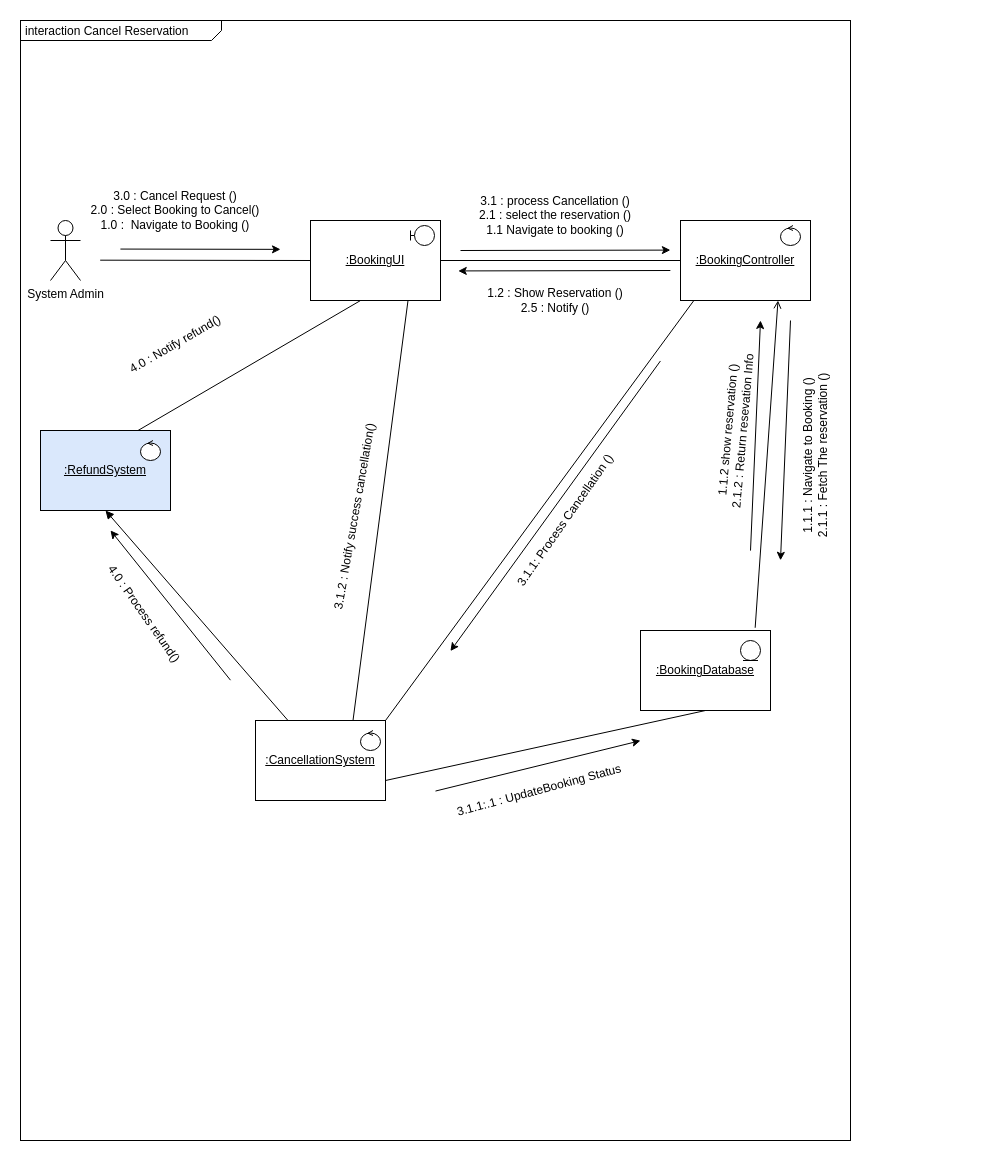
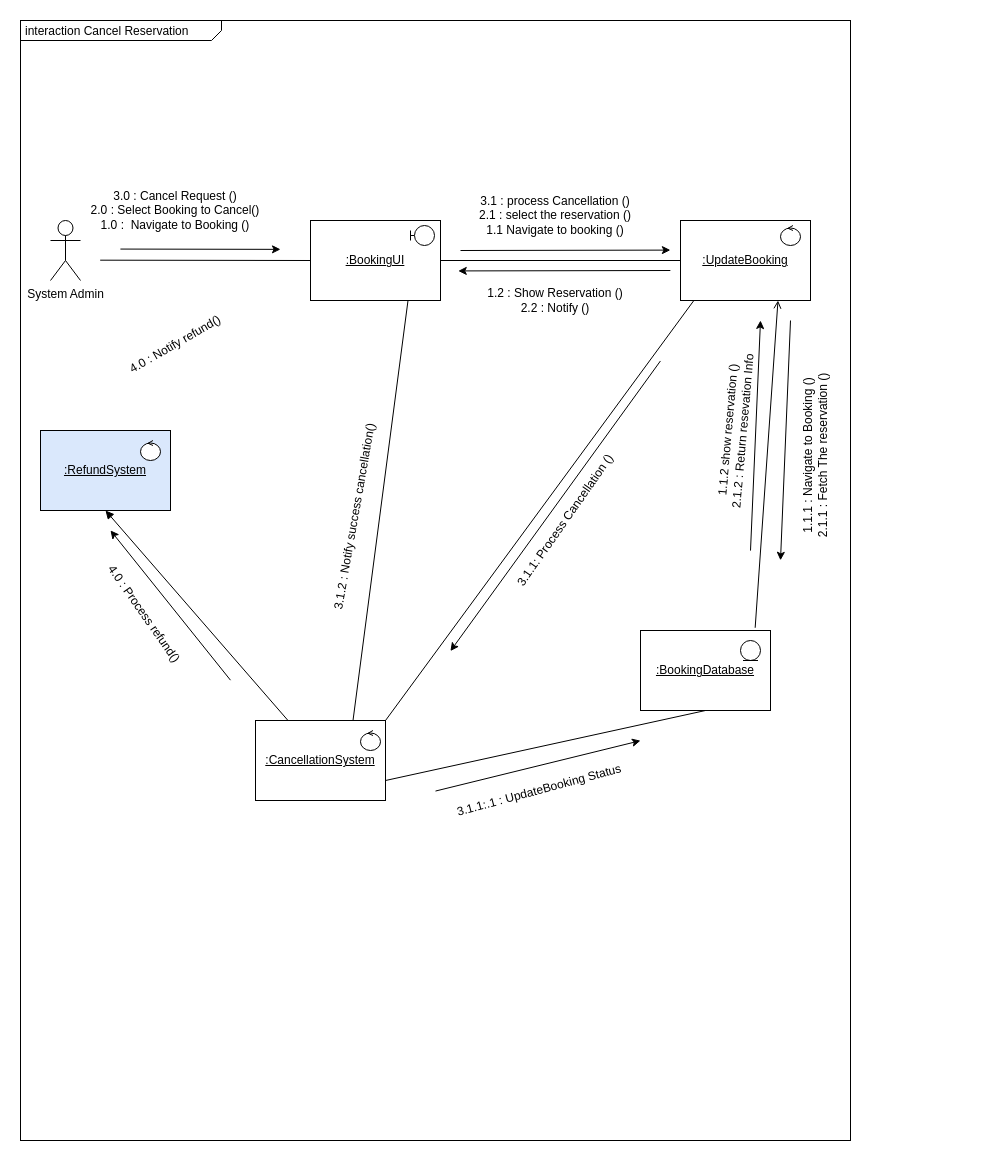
  <mxCell id="0" />
  <mxCell id="1" parent="0" />
  <mxCell id="2" value="&lt;p style=&quot;margin:0px;margin-top:4px;margin-left:5px;text-align:left;&quot;&gt;interaction Cancel Reservation&lt;/p&gt;" style="html=1;shape=mxgraph.sysml.package;overflow=fill;labelX=201;align=left;spacingLeft=5;verticalAlign=top;spacingTop=-3;" vertex="1" parent="1"><mxGeometry x="20" y="20" width="830" height="1120" as="geometry" /></mxCell>
  <mxCell id="3" value="&lt;u&gt;:BookingUI&lt;/u&gt;" style="rounded=0;whiteSpace=wrap;html=1;" vertex="1" parent="1"><mxGeometry x="310" y="220" width="130" height="80" as="geometry" /></mxCell>
  <mxCell id="4" value="" style="shape=umlBoundary;whiteSpace=wrap;html=1;" vertex="1" parent="1"><mxGeometry x="410" y="225" width="24" height="20" as="geometry" /></mxCell>
  <mxCell id="5" value="" style="endArrow=none;html=1;rounded=0;exitX=0;exitY=0.5;exitDx=0;exitDy=0;entryX=0.096;entryY=0.214;entryDx=0;entryDy=0;entryPerimeter=0;" edge="1" parent="1" source="3" target="2"><mxGeometry width="50" height="50" relative="1" as="geometry"><mxPoint x="330" y="270" as="sourcePoint" /><mxPoint x="110.32" y="260.39" as="targetPoint" /></mxGeometry></mxCell>
  <mxCell id="6" value="" style="endArrow=classic;html=1;rounded=0;entryX=0.408;entryY=0.129;entryDx=0;entryDy=0;entryPerimeter=0;" edge="1" parent="1"><mxGeometry width="50" height="50" relative="1" as="geometry"><mxPoint x="119.92" y="248.57" as="sourcePoint" /><mxPoint x="280" y="248.86" as="targetPoint" /></mxGeometry></mxCell>
  <mxCell id="7" value="&lt;div&gt;3.0 : Cancel Request ()&lt;/div&gt;&lt;div&gt;2.0 : Select Booking to Cancel()&lt;/div&gt;1.0 :&amp;nbsp; Navigate to Booking ()&lt;div&gt;&lt;/div&gt;" style="text;html=1;align=center;verticalAlign=middle;whiteSpace=wrap;rounded=0;" vertex="1" parent="1"><mxGeometry x="30" y="195" width="290" height="30" as="geometry" /></mxCell>
- <mxCell id="8" value="&lt;u&gt;:BookingController&lt;/u&gt;" style="rounded=0;whiteSpace=wrap;html=1;" vertex="1" parent="1"><mxGeometry x="680" y="220" width="130" height="80" as="geometry" /></mxCell>
+ <mxCell id="8" value="&lt;u&gt;:UpdateBooking&lt;/u&gt;" style="rounded=0;whiteSpace=wrap;html=1;" vertex="1" parent="1"><mxGeometry x="680" y="220" width="130" height="80" as="geometry" /></mxCell>
  <mxCell id="9" value="" style="endArrow=none;html=1;rounded=0;entryX=1;entryY=0.5;entryDx=0;entryDy=0;exitX=0;exitY=0.5;exitDx=0;exitDy=0;" edge="1" parent="1" source="8" target="3"><mxGeometry width="50" height="50" relative="1" as="geometry"><mxPoint x="630" y="260" as="sourcePoint" /><mxPoint x="440" y="259.41" as="targetPoint" /></mxGeometry></mxCell>
  <mxCell id="10" value="3.1 : process Cancellation ()&lt;div&gt;&lt;/div&gt;&lt;div&gt;2.1 : select the reservation ()&lt;/div&gt;&lt;div&gt;1.1 Navigate to booking ()&lt;/div&gt;" style="text;html=1;align=center;verticalAlign=middle;whiteSpace=wrap;rounded=0;" vertex="1" parent="1"><mxGeometry x="410" y="205" width="290" height="20" as="geometry" /></mxCell>
  <mxCell id="11" value="" style="endArrow=classic;html=1;rounded=0;entryX=0.783;entryY=0.205;entryDx=0;entryDy=0;entryPerimeter=0;" edge="1" parent="1" target="2"><mxGeometry width="50" height="50" relative="1" as="geometry"><mxPoint x="460" y="250" as="sourcePoint" /><mxPoint x="510" y="200" as="targetPoint" /></mxGeometry></mxCell>
  <mxCell id="12" value="" style="endArrow=classic;html=1;rounded=0;exitX=0.795;exitY=0.257;exitDx=0;exitDy=0;exitPerimeter=0;" edge="1" parent="1"><mxGeometry width="50" height="50" relative="1" as="geometry"><mxPoint x="669.85" y="270" as="sourcePoint" /><mxPoint x="457.755" y="270.43" as="targetPoint" /></mxGeometry></mxCell>
- <mxCell id="13" value="1.2 : Show Reservation ()&lt;div&gt;2.5 : Notify ()&lt;/div&gt;" style="text;html=1;align=center;verticalAlign=middle;whiteSpace=wrap;rounded=0;" vertex="1" parent="1"><mxGeometry x="430" y="290" width="250" height="20" as="geometry" /></mxCell>
+ <mxCell id="13" value="1.2 : Show Reservation ()&lt;div&gt;2.2 : Notify ()&lt;/div&gt;" style="text;html=1;align=center;verticalAlign=middle;whiteSpace=wrap;rounded=0;" vertex="1" parent="1"><mxGeometry x="430" y="290" width="250" height="20" as="geometry" /></mxCell>
  <mxCell id="14" value="&lt;u&gt;:BookingDatabase&lt;/u&gt;" style="rounded=0;whiteSpace=wrap;html=1;" vertex="1" parent="1"><mxGeometry x="640" y="630" width="130" height="80" as="geometry" /></mxCell>
  <mxCell id="15" value="" style="endArrow=open;html=1;rounded=0;entryX=0.75;entryY=1;entryDx=0;entryDy=0;exitX=0.882;exitY=-0.034;exitDx=0;exitDy=0;exitPerimeter=0;" edge="1" parent="1" source="14" target="8"><mxGeometry width="50" height="50" relative="1" as="geometry"><mxPoint x="500" y="610" as="sourcePoint" /><mxPoint x="480" y="390" as="targetPoint" /></mxGeometry></mxCell>
  <mxCell id="16" value="1.1.1 : Navigate to Booking ()&lt;div&gt;2.1.1 : Fetch The reservation ()&lt;/div&gt;" style="text;html=1;align=center;verticalAlign=middle;whiteSpace=wrap;rounded=0;rotation=-90;" vertex="1" parent="1"><mxGeometry x="670" y="440" width="290" height="30" as="geometry" /></mxCell>
  <mxCell id="17" value="" style="endArrow=classic;html=1;rounded=0;exitX=0.795;exitY=0.509;exitDx=0;exitDy=0;exitPerimeter=0;" edge="1" parent="1"><mxGeometry width="50" height="50" relative="1" as="geometry"><mxPoint x="750" y="550.08" as="sourcePoint" /><mxPoint x="760" y="320" as="targetPoint" /></mxGeometry></mxCell>
  <mxCell id="18" value="" style="endArrow=classic;html=1;rounded=0;entryX=0.88;entryY=0.482;entryDx=0;entryDy=0;entryPerimeter=0;" edge="1" parent="1"><mxGeometry width="50" height="50" relative="1" as="geometry"><mxPoint x="790" y="320" as="sourcePoint" /><mxPoint x="780" y="559.84" as="targetPoint" /></mxGeometry></mxCell>
  <mxCell id="19" value="1.1.2 show reservation ()&lt;div&gt;2.1.2 : Return resevation Info&lt;/div&gt;" style="text;html=1;align=center;verticalAlign=middle;whiteSpace=wrap;rounded=0;rotation=-85;" vertex="1" parent="1"><mxGeometry x="630" y="420" width="210" height="20" as="geometry" /></mxCell>
  <mxCell id="20" value="" style="ellipse;shape=umlEntity;whiteSpace=wrap;html=1;" vertex="1" parent="1"><mxGeometry x="740" y="640" width="20" height="20" as="geometry" /></mxCell>
  <mxCell id="21" value="" style="ellipse;shape=umlControl;whiteSpace=wrap;html=1;" vertex="1" parent="1"><mxGeometry x="780" y="225" width="20" height="20" as="geometry" /></mxCell>
  <mxCell id="22" value="System Admin" style="shape=umlActor;html=1;verticalLabelPosition=bottom;verticalAlign=top;align=center;" vertex="1" parent="1"><mxGeometry x="50" y="220" width="30" height="60" as="geometry" /></mxCell>
  <mxCell id="23" value="&lt;u&gt;:CancellationSystem&lt;/u&gt;" style="rounded=0;whiteSpace=wrap;html=1;" vertex="1" parent="1"><mxGeometry x="255" y="720" width="130" height="80" as="geometry" /></mxCell>
  <mxCell id="24" value="&lt;u&gt;:RefundSystem&lt;/u&gt;" style="rounded=0;whiteSpace=wrap;html=1;fillColor=#dae8fc;" vertex="1" parent="1"><mxGeometry x="40" y="430" width="130" height="80" as="geometry" /></mxCell>
- <mxCell id="25" value="" style="endArrow=none;html=1;rounded=0;entryX=0.385;entryY=1;entryDx=0;entryDy=0;entryPerimeter=0;exitX=0.75;exitY=0;exitDx=0;exitDy=0;" edge="1" parent="1" source="24" target="3"><mxGeometry width="50" height="50" relative="1" as="geometry"><mxPoint x="280" y="415" as="sourcePoint" /><mxPoint x="330" y="365" as="targetPoint" /></mxGeometry></mxCell>
  <mxCell id="26" value="" style="endArrow=block;html=1;rounded=0;entryX=0.5;entryY=1;entryDx=0;entryDy=0;exitX=0.25;exitY=0;exitDx=0;exitDy=0;" edge="1" parent="1" source="23" target="24"><mxGeometry width="50" height="50" relative="1" as="geometry"><mxPoint x="430" y="550" as="sourcePoint" /><mxPoint x="480" y="500" as="targetPoint" /></mxGeometry></mxCell>
  <mxCell id="27" value="" style="endArrow=none;html=1;rounded=0;entryX=0.5;entryY=1;entryDx=0;entryDy=0;exitX=1;exitY=0.75;exitDx=0;exitDy=0;" edge="1" parent="1" source="23" target="14"><mxGeometry width="50" height="50" relative="1" as="geometry"><mxPoint x="430" y="550" as="sourcePoint" /><mxPoint x="480" y="500" as="targetPoint" /></mxGeometry></mxCell>
  <mxCell id="28" value="" style="endArrow=none;html=1;rounded=0;entryX=0.75;entryY=1;entryDx=0;entryDy=0;exitX=0.75;exitY=0;exitDx=0;exitDy=0;" edge="1" parent="1" source="23" target="3"><mxGeometry width="50" height="50" relative="1" as="geometry"><mxPoint x="430" y="550" as="sourcePoint" /><mxPoint x="480" y="500" as="targetPoint" /></mxGeometry></mxCell>
  <mxCell id="29" value="" style="ellipse;shape=umlControl;whiteSpace=wrap;html=1;" vertex="1" parent="1"><mxGeometry x="140" y="440" width="20" height="20" as="geometry" /></mxCell>
  <mxCell id="30" value="" style="ellipse;shape=umlControl;whiteSpace=wrap;html=1;" vertex="1" parent="1"><mxGeometry x="360" y="730" width="20" height="20" as="geometry" /></mxCell>
  <mxCell id="31" value="" style="endArrow=none;html=1;rounded=0;exitX=1;exitY=0;exitDx=0;exitDy=0;entryX=0.102;entryY=1.002;entryDx=0;entryDy=0;entryPerimeter=0;" edge="1" parent="1" source="23" target="8"><mxGeometry width="50" height="50" relative="1" as="geometry"><mxPoint x="430" y="550" as="sourcePoint" /><mxPoint x="480" y="500" as="targetPoint" /></mxGeometry></mxCell>
  <mxCell id="32" value="3.1.1: Process Cancellation ()" style="text;html=1;align=center;verticalAlign=middle;whiteSpace=wrap;rounded=0;rotation=-55;" vertex="1" parent="1"><mxGeometry x="480" y="510" width="170" height="20" as="geometry" /></mxCell>
  <mxCell id="33" value="" style="endArrow=classic;html=1;rounded=0;exitX=0.771;exitY=0.304;exitDx=0;exitDy=0;exitPerimeter=0;entryX=0.518;entryY=0.563;entryDx=0;entryDy=0;entryPerimeter=0;" edge="1" parent="1" source="2" target="2"><mxGeometry width="50" height="50" relative="1" as="geometry"><mxPoint x="490" y="610.08" as="sourcePoint" /><mxPoint x="500" y="380" as="targetPoint" /></mxGeometry></mxCell>
  <mxCell id="34" value="" style="endArrow=classic;html=1;rounded=0;exitX=0.253;exitY=0.589;exitDx=0;exitDy=0;exitPerimeter=0;" edge="1" parent="1" source="2"><mxGeometry width="50" height="50" relative="1" as="geometry"><mxPoint x="100" y="760" as="sourcePoint" /><mxPoint x="110" y="529.92" as="targetPoint" /></mxGeometry></mxCell>
  <mxCell id="35" value="" style="endArrow=classic;html=1;rounded=0;exitX=0.5;exitY=0.688;exitDx=0;exitDy=0;exitPerimeter=0;entryX=0.747;entryY=0.643;entryDx=0;entryDy=0;entryPerimeter=0;" edge="1" parent="1" source="2" target="2"><mxGeometry width="50" height="50" relative="1" as="geometry"><mxPoint x="580" y="930.08" as="sourcePoint" /><mxPoint x="460" y="780" as="targetPoint" /></mxGeometry></mxCell>
  <mxCell id="36" value="3.1.1:.1 : UpdateBooking Status" style="text;html=1;align=center;verticalAlign=middle;whiteSpace=wrap;rounded=0;rotation=-15;" vertex="1" parent="1"><mxGeometry x="434" y="780" width="210" height="20" as="geometry" /></mxCell>
  <mxCell id="37" value="4.0 : Process refund()" style="text;html=1;align=center;verticalAlign=middle;whiteSpace=wrap;rounded=0;rotation=55;" vertex="1" parent="1"><mxGeometry x="50" y="600" width="188.41" height="27.63" as="geometry" /></mxCell>
  <mxCell id="38" value="4.0 : Notify refund()" style="text;html=1;align=center;verticalAlign=middle;whiteSpace=wrap;rounded=0;rotation=-30;" vertex="1" parent="1"><mxGeometry x="80.8" y="330" width="188.41" height="27.63" as="geometry" /></mxCell>
  <mxCell id="39" value="3.1.2 : Notify success cancellation()" style="text;html=1;align=center;verticalAlign=middle;whiteSpace=wrap;rounded=0;rotation=-80;" vertex="1" parent="1"><mxGeometry x="238.41" y="502" width="231.82" height="27.63" as="geometry" /></mxCell>
